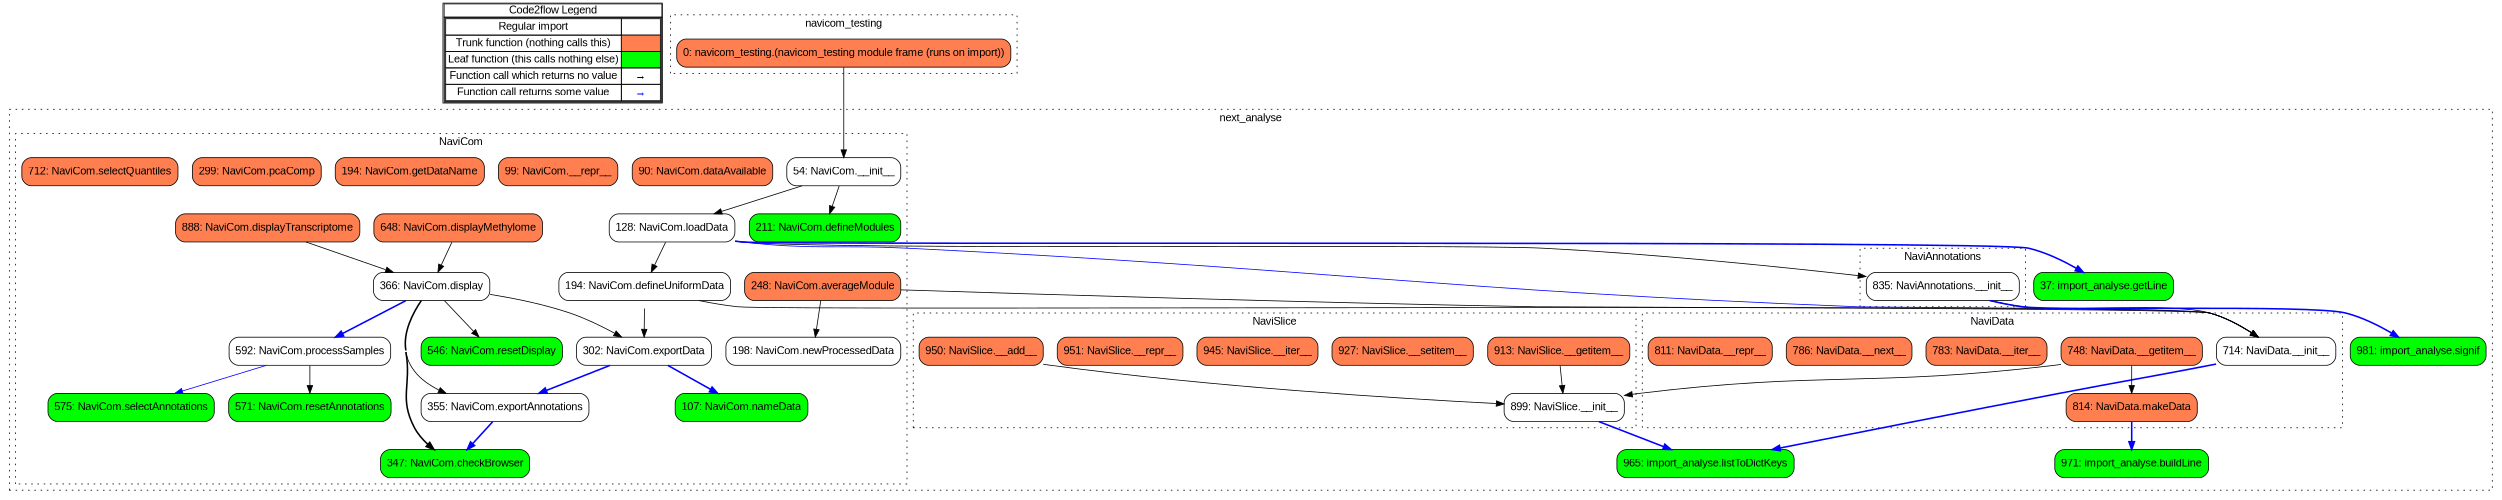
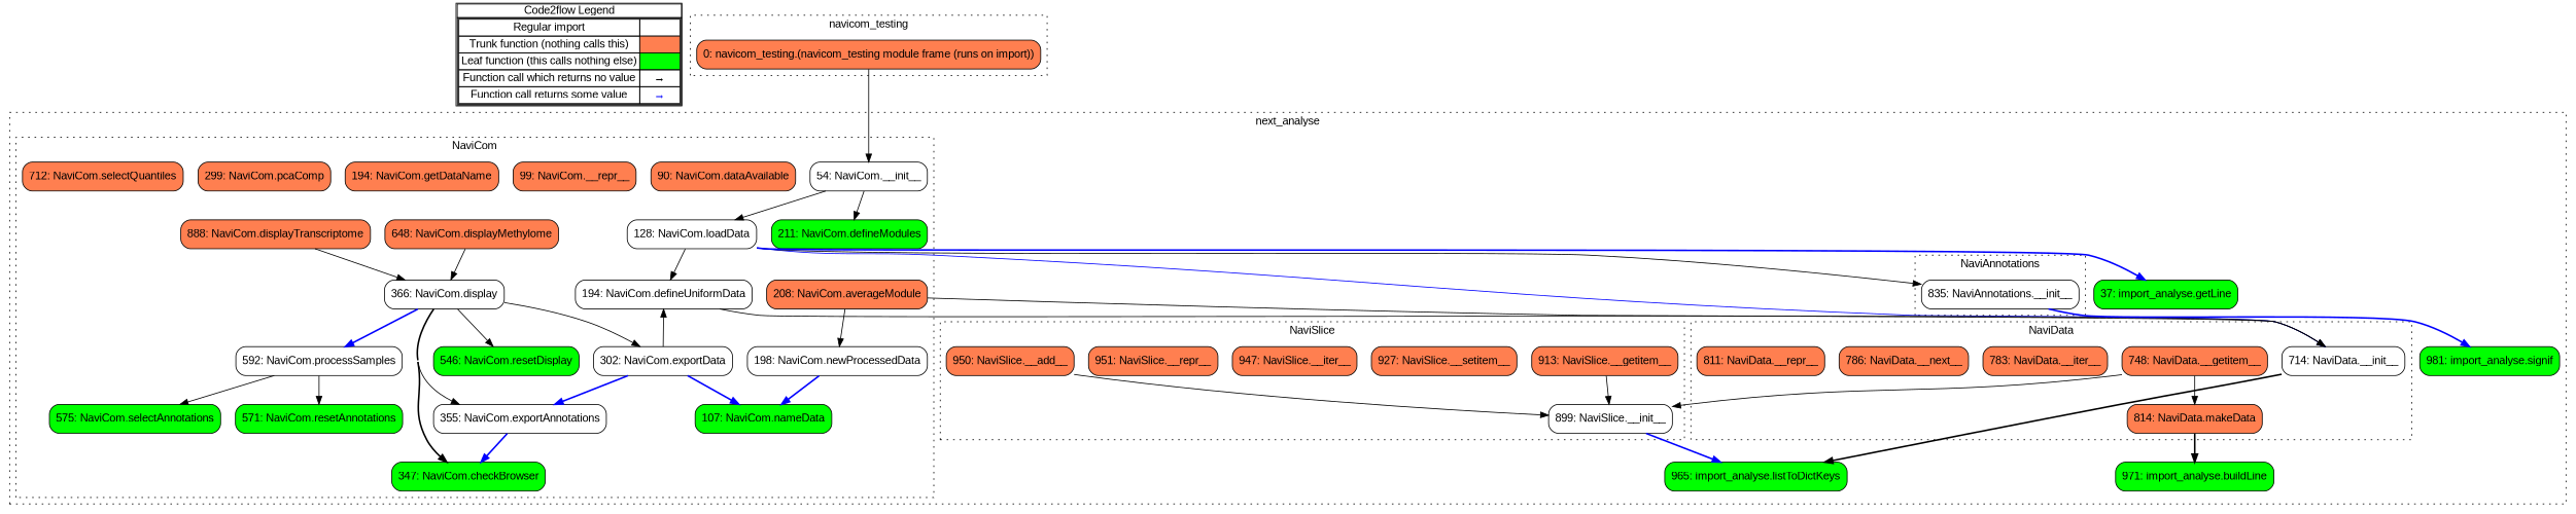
  digraph {
    concentrate=true
    fontname="Liberation Sans"
    node [fontname="Liberation Sans" shape=rect fillcolor=coral splines=ortho style="rounded,filled"]
    edge [fontname="Liberation Sans"]
    n1 [label=< 				<table cellspacing="0" cellpadding="0" border="1"><tr><td>Code2flow Legend</td></tr><tr><td> 				<table cellspacing="0"> 				<tr><td>Regular import</td><td width="50px"></td></tr> 				<tr><td>Trunk function (nothing calls this)</td><td bgcolor='coral'></td></tr> 				<tr><td>Leaf function (this calls nothing else)</td><td bgcolor='green'></td></tr> 				<tr><td>Function call which returns no value</td><td>&#8594;</td></tr> 				<tr><td>Function call returns some value</td><td><font color='blue'>&#8594;</font></td></tr> 				</table></td></tr></table> 				> margin=0 shape=none fillcolor="" splines="" style=""]
    n2 [label="0: navicom_testing.(navicom_testing module frame (runs on import))"]
    n3 [label="54: NaviCom.__init__" style=rounded fillcolor=""]
    n4 [label="90: NaviCom.dataAvailable"]
    n5 [label="99: NaviCom.__repr__"]
    n6 [fillcolor=green label="107: NaviCom.nameData"]
    n7 [label="194: NaviCom.getDataName"]
    n8 [label="128: NaviCom.loadData" style=rounded fillcolor=""]
    n9 [label="194: NaviCom.defineUniformData" style=rounded fillcolor=""]
    n10 [label="198: NaviCom.newProcessedData" style=rounded fillcolor=""]
    n11 [fillcolor=green label="211: NaviCom.defineModules"]
-   n12 [label="248: NaviCom.averageModule"]
+   n12 [label="208: NaviCom.averageModule"]
    n13 [label="299: NaviCom.pcaComp"]
    n14 [label="302: NaviCom.exportData" style=rounded fillcolor=""]
    n15 [fillcolor=green label="347: NaviCom.checkBrowser"]
    n16 [label="355: NaviCom.exportAnnotations" style=rounded fillcolor=""]
    n17 [label="366: NaviCom.display" style=rounded fillcolor=""]
    n18 [fillcolor=green label="546: NaviCom.resetDisplay"]
    n19 [fillcolor=green label="571: NaviCom.resetAnnotations"]
    n20 [fillcolor=green label="575: NaviCom.selectAnnotations"]
    n21 [label="592: NaviCom.processSamples" style=rounded fillcolor=""]
    n22 [label="648: NaviCom.displayMethylome"]
    n23 [label="888: NaviCom.displayTranscriptome"]
    n24 [label="712: NaviCom.selectQuantiles"]
    n25 [label="714: NaviData.__init__" style=rounded fillcolor=""]
    n26 [label="748: NaviData.__getitem__"]
    n27 [label="783: NaviData.__iter__"]
    n28 [label="786: NaviData.__next__"]
    n29 [label="811: NaviData.__repr__"]
    n30 [label="814: NaviData.makeData"]
    n31 [label="835: NaviAnnotations.__init__" style=rounded fillcolor=""]
    n32 [label="899: NaviSlice.__init__" style=rounded fillcolor=""]
    n33 [label="913: NaviSlice.__getitem__"]
    n34 [label="927: NaviSlice.__setitem__"]
-   n35 [label="945: NaviSlice.__iter__"]
+   n35 [label="947: NaviSlice.__iter__"]
    n36 [label="951: NaviSlice.__repr__"]
    n37 [label="950: NaviSlice.__add__"]
    n38 [fillcolor=green label="37: import_analyse.getLine"]
    n39 [fillcolor=green label="965: import_analyse.listToDictKeys"]
    n40 [fillcolor=green label="971: import_analyse.buildLine"]
    n41 [fillcolor=green label="981: import_analyse.signif"]
    subgraph sub_1 {
      label=legend
      rank=min
      n1
    }
    subgraph cluster_2 {
      color=black
      label=navicom_testing
      style=dotted
      n2
    }
    subgraph cluster_3 {
      color=black
      label=navicell_interaction
      style=dotted
    }
    subgraph cluster_4 {
      color=black
      label=next_analyse
      style=dotted
      n38
      n39
      n40
      n41
      subgraph cluster_5 {
        color=black
        label=NaviCom
        style=dotted
        n3
        n4
        n5
        n6
        n7
        n8
        n9
        n10
        n11
        n12
        n13
        n14
        n15
        n16
        n17
        n18
        n19
        n20
        n21
        n22
        n23
        n24
      }
      subgraph cluster_6 {
        color=black
        label=NaviData
        style=dotted
        n25
        n26
        n27
        n28
        n29
        n30
      }
      subgraph cluster_7 {
        color=black
        label=NaviAnnotations
        style=dotted
        n31
      }
      subgraph cluster_8 {
        color=black
        label=NaviSlice
        style=dotted
        n32
        n33
        n34
        n35
        n36
        n37
      }
    }
    n2 -> n3
    n3 -> n8
    n3 -> n11
    n8 -> n9
    n8 -> n25 [color=blue]
    n8 -> n31
    n8 -> n38 [color=blue penwidth=2]
-   n9 -> n14
+   n14 -> n9
    n9 -> n25
+   n10 -> n6 [color=blue penwidth=2]
    n12 -> n10
    n12 -> n25
    n14 -> n6 [color=blue penwidth=2]
    n14 -> n16 [color=blue penwidth=2]
    n16 -> n15 [color=blue penwidth=2]
    n17 -> n14
    n17 -> n15 [color=black penwidth=2]
    n17 -> n16
    n17 -> n18
    n17 -> n21 [color=blue penwidth=2]
    n21 -> n19
-   n21 -> n20 [color=blue]
+   n21 -> n20
    n22 -> n17
    n23 -> n17
-   n25 -> n39 [color=blue penwidth=2]
+   n25 -> n39 [color=black penwidth=2]
    n26 -> n30
    n26 -> n32
-   n30 -> n40 [color=blue penwidth=2]
-   n31 -> n25
+   n30 -> n40 [color=black penwidth=2]
    n31 -> n41 [color=blue penwidth=2]
    n32 -> n39 [color=blue penwidth=2]
    n33 -> n32
    n37 -> n32
  }
